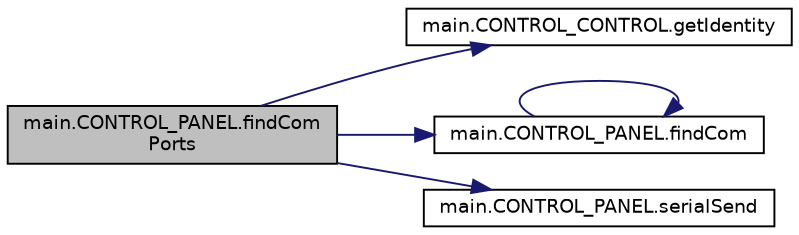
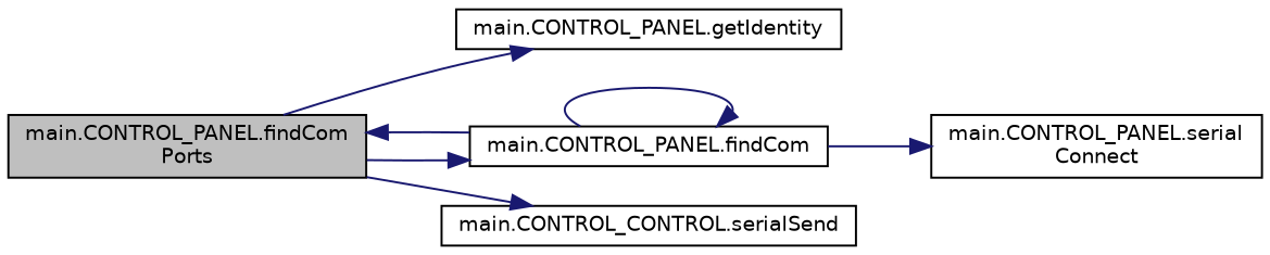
  digraph {
    rankdir=LR
    node [color=black fillcolor=white fontname=Helvetica fontsize=10 shape=record style=filled]
    edge [color=midnightblue fontname=Helvetica fontsize=10 labelfontname=Helvetica labelfontsize=10 style=solid]
    n1 [fillcolor=grey75 fontcolor=black height=0.2 label="main.CONTROL_PANEL.findCom\lPorts" width=0.4]
-   n2 [height=0.2 label="main.CONTROL_CONTROL.getIdentity" width=0.4]
+   n2 [height=0.2 label="main.CONTROL_PANEL.getIdentity" width=0.4]
    n3 [height=0.2 label="main.CONTROL_PANEL.findCom" width=0.4]
-   n4 [height=0.2 label="main.CONTROL_PANEL.serialSend" width=0.4]
+   n4 [height=0.2 label="main.CONTROL_CONTROL.serialSend" width=0.4]
+   n5 [height=0.2 label="main.CONTROL_PANEL.serial\lConnect" width=0.4]
    n1 -> n2
    n1 -> n3
    n1 -> n4
+   n3 -> n1
    n3 -> n3
+   n3 -> n5
  }
